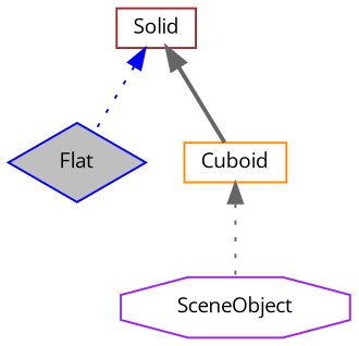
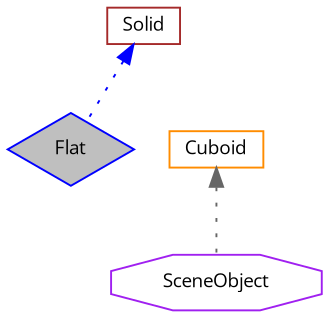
  digraph {
    fontname="Open Sans"
    node [fillcolor=white fontname="Open Sans" fontsize=10 shape=box style=filled]
    edge [color=gray40 dir=back fontname="Open Sans" fontsize=10 labelfontname=Helvetica labelfontsize=10 style=dotted]
    n1 [color=blue fillcolor=grey75 fontcolor=black height=0.2 label=Flat shape=diamond width=0.4]
    n2 [color=purple height=0.2 label=SceneObject shape=octagon width=0.4]
    n3 [color=darkorange height=0.2 label=Cuboid width=0.4]
    n4 [color=brown height=0.2 label=Solid width=0.4]
    n3 -> n2
    n4 -> n1 [color=blue]
-   n4 -> n3 [style=bold]
  }
